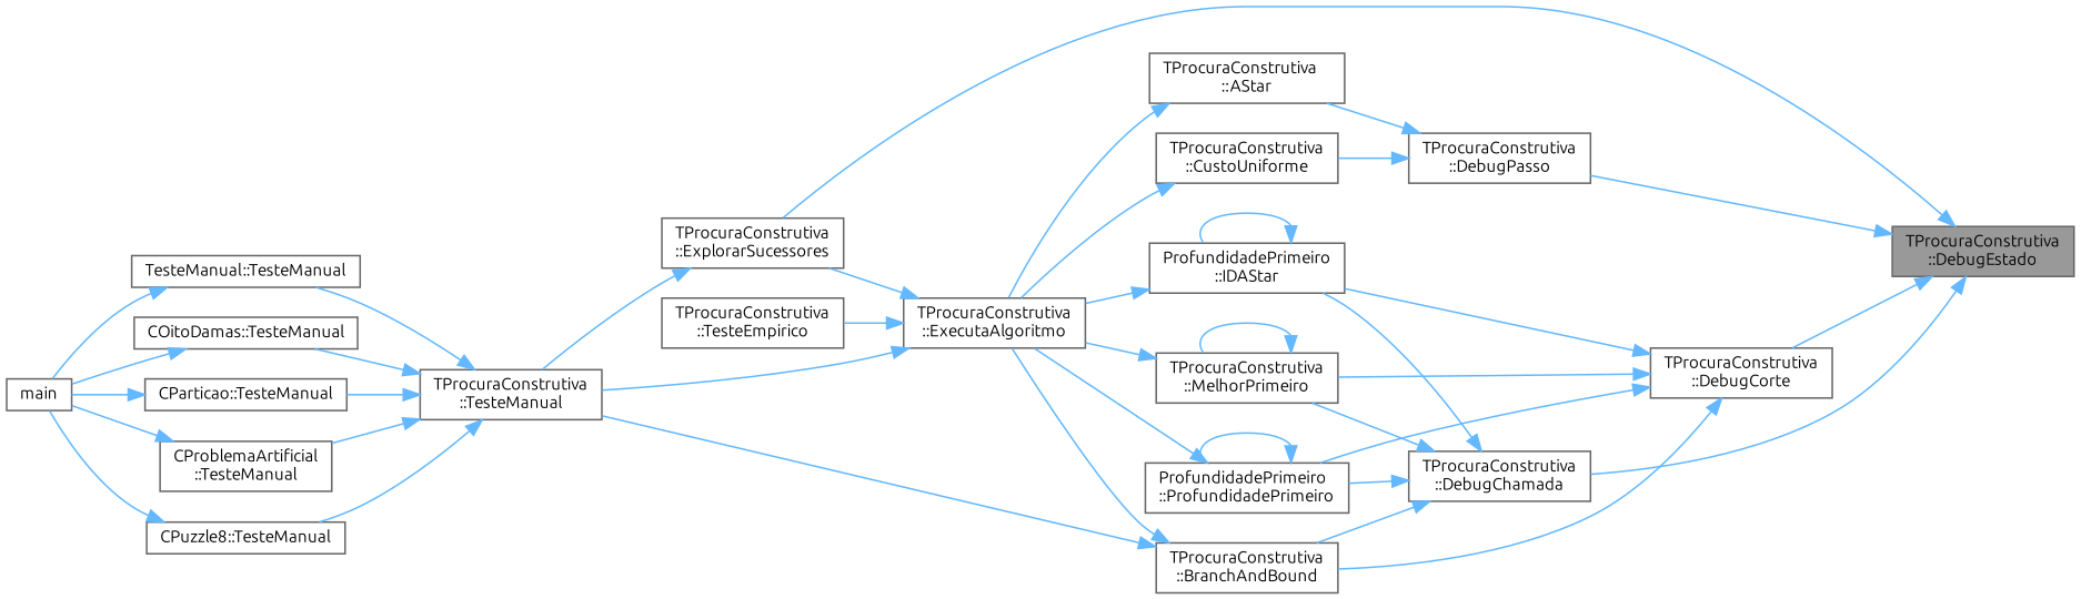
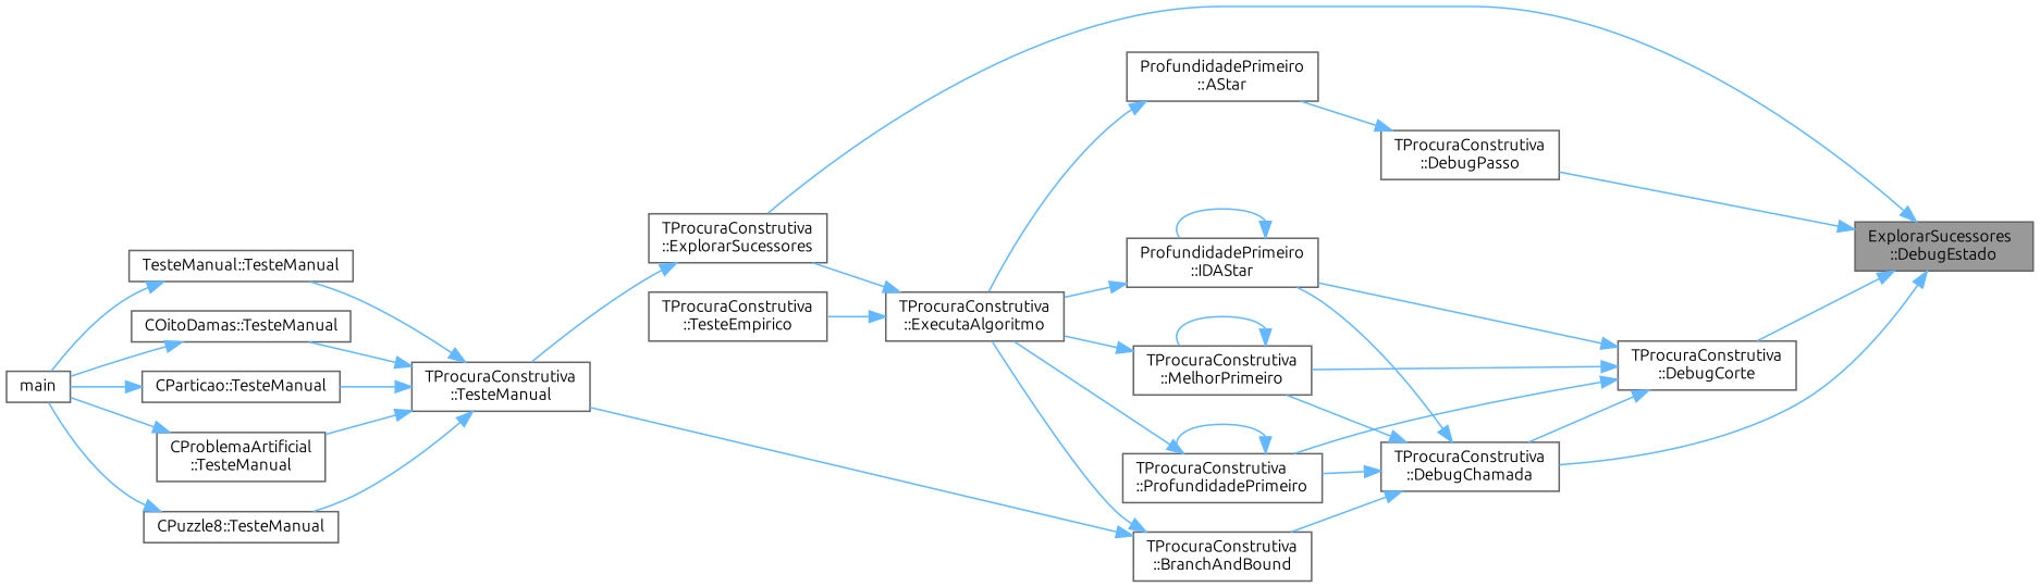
  digraph {
    fontname=Ubuntu
    rankdir=RL
    node [color=grey40 fillcolor=white fontname=Ubuntu fontsize=10 shape=box style=filled]
    edge [color=steelblue1 dir=back fontname=Ubuntu fontsize=10 labelfontname=Helvetica labelfontsize=10 style=solid]
-   n1 [color=gray40 fillcolor=grey60 fontcolor=black height=0.2 label="TProcuraConstrutiva\l::DebugEstado" width=0.4]
+   n1 [color=gray40 fillcolor=grey60 fontcolor=black height=0.2 label="ExplorarSucessores\l::DebugEstado" width=0.4]
    n2 [height=0.2 label="TProcuraConstrutiva\l::DebugChamada" width=0.4]
    n3 [height=0.2 label="TProcuraConstrutiva\l::ExplorarSucessores" width=0.4]
    n4 [height=0.2 label="TProcuraConstrutiva\l::DebugCorte" width=0.4]
    n5 [height=0.2 label="TProcuraConstrutiva\l::DebugPasso" width=0.4]
    n6 [height=0.2 label="TProcuraConstrutiva\l::BranchAndBound" width=0.4]
    n7 [height=0.2 label="ProfundidadePrimeiro\l::IDAStar" width=0.4]
    n8 [height=0.2 label="TProcuraConstrutiva\l::MelhorPrimeiro" width=0.4]
-   n9 [height=0.2 label="ProfundidadePrimeiro\l::ProfundidadePrimeiro" width=0.4]
+   n9 [height=0.2 label="TProcuraConstrutiva\l::ProfundidadePrimeiro" width=0.4]
    n10 [height=0.2 label="TProcuraConstrutiva\l::TesteManual" width=0.4]
-   n11 [height=0.2 label="TProcuraConstrutiva\l::AStar" width=0.4]
-   n12 [height=0.2 label="TProcuraConstrutiva\l::CustoUniforme" width=0.4]
+   n11 [height=0.2 label="ProfundidadePrimeiro\l::AStar" width=0.4]
    n13 [height=0.2 label="TProcuraConstrutiva\l::ExecutaAlgoritmo" width=0.4]
    n14 [height=0.2 label="TProcuraConstrutiva\l::TesteEmpirico" width=0.4]
    n15 [height=0.2 label="TesteManual::TesteManual" width=0.4]
    n16 [height=0.2 label="COitoDamas::TesteManual" width=0.4]
    n17 [height=0.2 label="CParticao::TesteManual" width=0.4]
    n18 [height=0.2 label="CProblemaArtificial\l::TesteManual" width=0.4]
    n19 [height=0.2 label="CPuzzle8::TesteManual" width=0.4]
    n20 [height=0.2 label=main width=0.4]
    n1 -> n2
    n1 -> n3
    n1 -> n4
    n1 -> n5
    n2 -> n6
    n2 -> n7
    n2 -> n8
    n2 -> n9
    n3 -> n10
-   n4 -> n6
+   n4 -> n2
    n4 -> n7
    n4 -> n8
    n4 -> n9
    n5 -> n11
-   n5 -> n12
    n6 -> n10
    n6 -> n13
    n7 -> n7
    n7 -> n13
    n8 -> n8
    n8 -> n13
    n9 -> n9
    n9 -> n13
    n10 -> n15
    n10 -> n16
    n10 -> n17
    n10 -> n18
    n10 -> n19
    n11 -> n13
-   n12 -> n13
    n13 -> n3
-   n13 -> n10
    n13 -> n14
    n15 -> n20
    n16 -> n20
    n17 -> n20
    n18 -> n20
    n19 -> n20
  }
